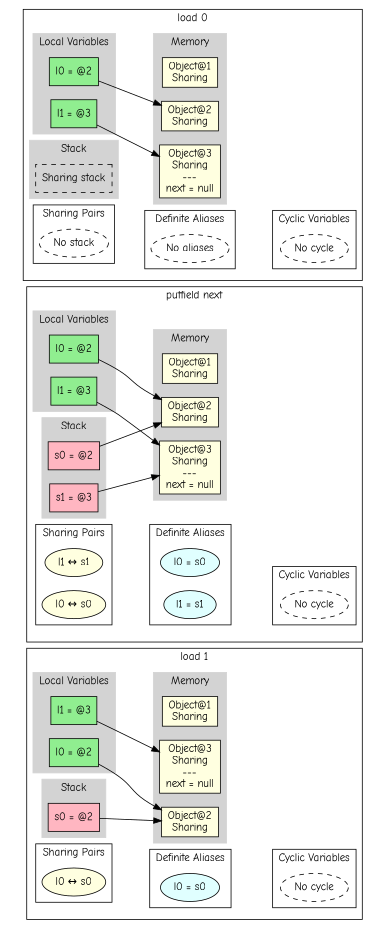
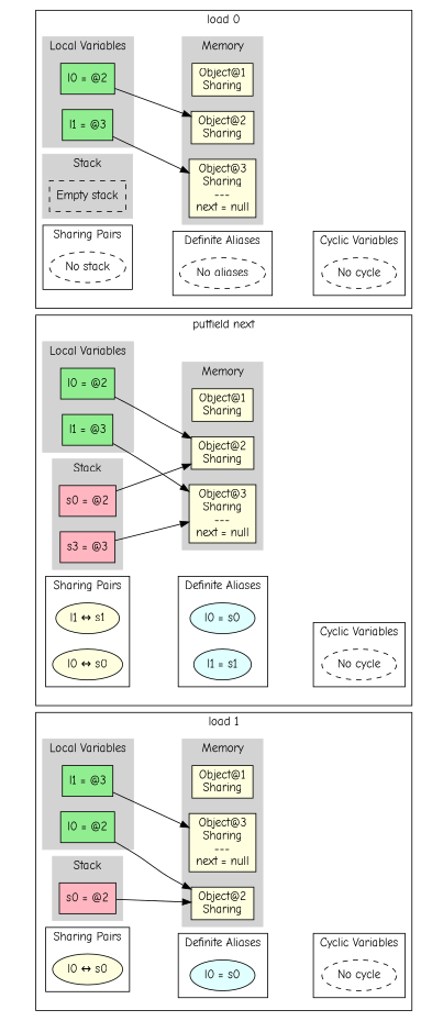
  digraph {
    anchor_start=anchor_530939487234816
    fontname="Comic Neue"
    rankdir=LR
    node [fillcolor=lightyellow fontname="Comic Neue" shape=box style=filled]
    edge [fontname="Comic Neue"]
    anchor [fillcolor=lightblue height=0 shape=point style=invis width=0]
    n2 [fillcolor=lightgreen label="l0 = @2"]
    n3 [fillcolor=lightgreen label="l1 = @3"]
-   n4 [fillcolor=white label="Sharing stack" style=dashed]
+   n4 [fillcolor=white label="Empty stack" style=dashed]
    n5 [label="Object@1\nSharing"]
    n6 [label="Object@2\nSharing"]
    n7 [label="Object@3\nSharing\n---\nnext = null\n"]
    n8 [fillcolor=white label="No stack" shape=ellipse style=dashed]
    n9 [fillcolor=white label="No aliases" shape=ellipse style=dashed]
    n10 [fillcolor=white label="No cycle" shape=ellipse style=dashed]
    anchor_530939481777505 [fillcolor=lightblue shape=point style=invis]
    n12 [fillcolor=lightgreen label="l0 = @2"]
    n13 [fillcolor=lightgreen label="l1 = @3"]
    n14 [fillcolor=lightpink label="s0 = @2"]
-   n15 [fillcolor=lightpink label="s1 = @3"]
+   n15 [fillcolor=lightpink label="s3 = @3"]
    n16 [label="Object@1\nSharing"]
    n17 [label="Object@2\nSharing"]
    n18 [label="Object@3\nSharing\n---\nnext = null\n"]
    n19 [label="l1 ↔ s1" shape=ellipse]
    n20 [label="l0 ↔ s0" shape=ellipse]
    n21 [fillcolor=lightcyan label="l0 = s0" shape=ellipse]
    n22 [fillcolor=lightcyan label="l1 = s1" shape=ellipse]
    n23 [fillcolor=white label="No cycle" shape=ellipse style=dashed]
    anchor_530939487234816 [fillcolor=lightblue shape=point style=invis]
    n25 [fillcolor=lightgreen label="l0 = @2"]
    n26 [fillcolor=lightgreen label="l1 = @3"]
    n27 [fillcolor=lightpink label="s0 = @2"]
    n28 [label="Object@1\nSharing"]
    n29 [label="Object@2\nSharing"]
    n30 [label="Object@3\nSharing\n---\nnext = null\n"]
    n31 [label="l0 ↔ s0" shape=ellipse]
    n32 [fillcolor=lightcyan label="l0 = s0" shape=ellipse]
    n33 [fillcolor=white label="No cycle" shape=ellipse style=dashed]
    anchor_530939482739154 [fillcolor=lightblue shape=point style=invis]
    anchor_start [fillcolor=lightblue shape=point style=invis]
    subgraph cluster_1 {
      style=invis
      anchor
    }
    subgraph cluster_2 {
      label="load 0"
      anchor_530939481777505
      subgraph cluster_3 {
        color=lightgrey
        label="Local Variables"
        style=filled
        n2
        n3
      }
      subgraph cluster_4 {
        color=lightgrey
        label=Stack
        style=filled
        n4
      }
      subgraph cluster_5 {
        color=lightgrey
        label=Memory
        style=filled
        n5
        n6
        n7
      }
      subgraph cluster_6 {
        label="Sharing Pairs"
        n8
      }
      subgraph cluster_7 {
        label="Definite Aliases"
        n9
      }
      subgraph cluster_8 {
        label="Cyclic Variables"
        n10
      }
    }
    subgraph cluster_9 {
      label="putfield next"
      anchor_530939487234816
      subgraph cluster_10 {
        color=lightgrey
        label="Local Variables"
        style=filled
        n12
        n13
      }
      subgraph cluster_11 {
        color=lightgrey
        label=Stack
        style=filled
        n14
        n15
      }
      subgraph cluster_12 {
        color=lightgrey
        label=Memory
        style=filled
        n16
        n17
        n18
      }
      subgraph cluster_13 {
        label="Sharing Pairs"
        n19
        n20
      }
      subgraph cluster_14 {
        label="Definite Aliases"
        n21
        n22
      }
      subgraph cluster_15 {
        label="Cyclic Variables"
        n23
      }
    }
    subgraph cluster_16 {
      label="load 1"
      anchor_530939482739154
      subgraph cluster_17 {
        color=lightgrey
        label="Local Variables"
        style=filled
        n25
        n26
      }
      subgraph cluster_18 {
        color=lightgrey
        label=Stack
        style=filled
        n27
      }
      subgraph cluster_19 {
        color=lightgrey
        label=Memory
        style=filled
        n28
        n29
        n30
      }
      subgraph cluster_20 {
        label="Sharing Pairs"
        n31
      }
      subgraph cluster_21 {
        label="Definite Aliases"
        n32
      }
      subgraph cluster_22 {
        label="Cyclic Variables"
        n33
      }
    }
    n2 -> n6
    n3 -> n7
    n8 -> n9 [style=invis weight=10]
    n9 -> n10 [style=invis weight=10]
    n12 -> n17
    n13 -> n18
    n14 -> n17
    n15 -> n18
    n20 -> n22 [style=invis weight=10]
    n22 -> n23 [style=invis weight=10]
    n25 -> n29
    n26 -> n30
    n27 -> n29
    n31 -> n32 [style=invis weight=10]
    n32 -> n33 [style=invis weight=10]
    anchor_start -> anchor_530939481777505 [style=invis]
    anchor_start -> anchor_530939487234816 [style=invis]
    anchor_start -> anchor_530939482739154 [style=invis]
  }
